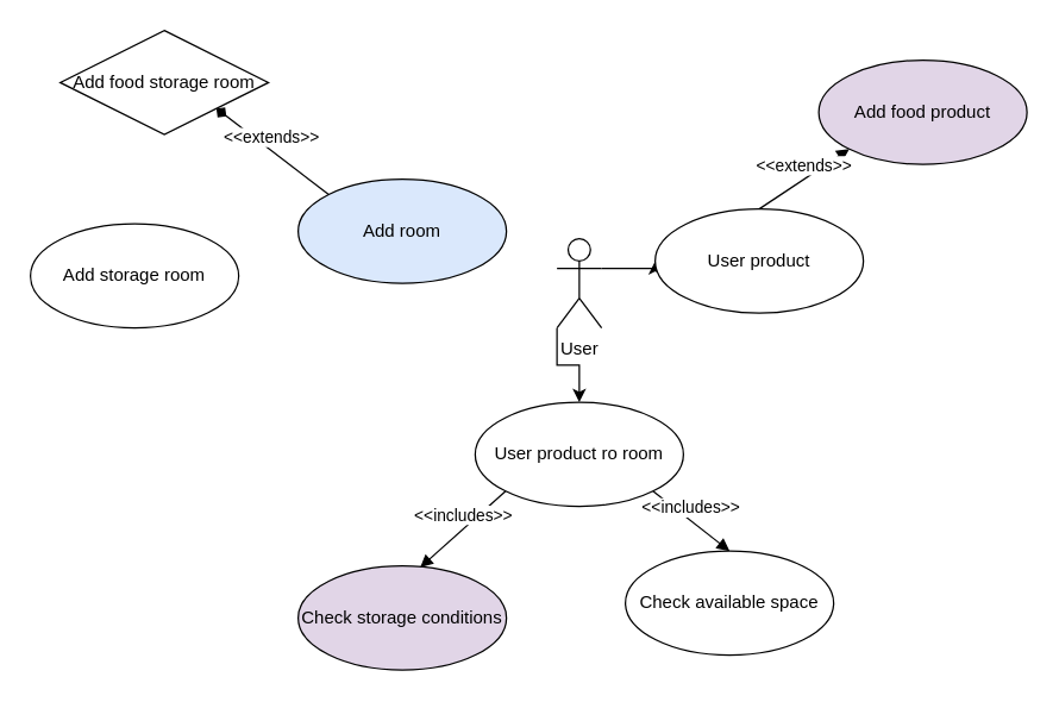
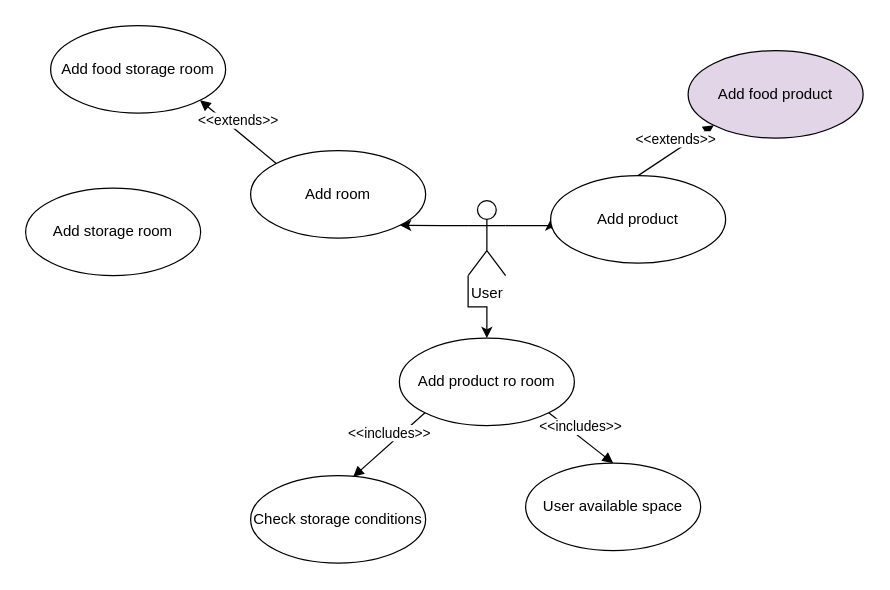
  <mxCell id="0" />
  <mxCell id="1" parent="0" />
+ <mxCell id="2" style="edgeStyle=orthogonalEdgeStyle;rounded=0;orthogonalLoop=1;jettySize=auto;html=1;exitX=0;exitY=0.333;exitDx=0;exitDy=0;exitPerimeter=0;entryX=1;entryY=1;entryDx=0;entryDy=0;" edge="1" parent="1" source="5" target="8"><mxGeometry relative="1" as="geometry" /></mxCell>
  <mxCell id="3" style="edgeStyle=orthogonalEdgeStyle;rounded=0;orthogonalLoop=1;jettySize=auto;html=1;exitX=0;exitY=1;exitDx=0;exitDy=0;exitPerimeter=0;entryX=0.5;entryY=0;entryDx=0;entryDy=0;" edge="1" parent="1" source="5" target="11"><mxGeometry relative="1" as="geometry" /></mxCell>
  <mxCell id="4" style="edgeStyle=orthogonalEdgeStyle;rounded=0;orthogonalLoop=1;jettySize=auto;html=1;exitX=1;exitY=0.333;exitDx=0;exitDy=0;exitPerimeter=0;entryX=0;entryY=0.5;entryDx=0;entryDy=0;" edge="1" parent="1" source="5" target="7"><mxGeometry relative="1" as="geometry" /></mxCell>
  <mxCell id="5" value="User" style="shape=umlActor;verticalLabelPosition=bottom;labelBackgroundColor=#ffffff;verticalAlign=top;html=1;" vertex="1" parent="1"><mxGeometry x="374" y="160" width="30" height="60" as="geometry" /></mxCell>
  <mxCell id="6" value="Add food product" style="ellipse;whiteSpace=wrap;html=1;fillColor=#e1d5e7;" vertex="1" parent="1"><mxGeometry x="550" y="40" width="140" height="70" as="geometry" /></mxCell>
- <mxCell id="7" value="User product" style="ellipse;whiteSpace=wrap;html=1;" vertex="1" parent="1"><mxGeometry x="440" y="140" width="140" height="70" as="geometry" /></mxCell>
- <mxCell id="8" value="Add room" style="ellipse;whiteSpace=wrap;html=1;fillColor=#dae8fc;" vertex="1" parent="1"><mxGeometry x="200" y="120" width="140" height="70" as="geometry" /></mxCell>
- <mxCell id="9" value="Add food storage room" style="rhombus;whiteSpace=wrap;html=1;" vertex="1" parent="1"><mxGeometry x="40" y="20" width="140" height="70" as="geometry" /></mxCell>
+ <mxCell id="7" value="Add product" style="ellipse;whiteSpace=wrap;html=1;" vertex="1" parent="1"><mxGeometry x="440" y="140" width="140" height="70" as="geometry" /></mxCell>
+ <mxCell id="8" value="Add room" style="ellipse;whiteSpace=wrap;html=1;" vertex="1" parent="1"><mxGeometry x="200" y="120" width="140" height="70" as="geometry" /></mxCell>
+ <mxCell id="9" value="Add food storage room" style="ellipse;whiteSpace=wrap;html=1;" vertex="1" parent="1"><mxGeometry x="40" y="20" width="140" height="70" as="geometry" /></mxCell>
  <mxCell id="10" value="Add storage room" style="ellipse;whiteSpace=wrap;html=1;" vertex="1" parent="1"><mxGeometry x="20" y="150" width="140" height="70" as="geometry" /></mxCell>
- <mxCell id="11" value="User product ro room" style="ellipse;whiteSpace=wrap;html=1;" vertex="1" parent="1"><mxGeometry x="319" y="270" width="140" height="70" as="geometry" /></mxCell>
- <mxCell id="12" value="Check storage conditions" style="ellipse;whiteSpace=wrap;html=1;fillColor=#e1d5e7;" vertex="1" parent="1"><mxGeometry x="200" y="380" width="140" height="70" as="geometry" /></mxCell>
- <mxCell id="13" value="Check available space" style="ellipse;whiteSpace=wrap;html=1;" vertex="1" parent="1"><mxGeometry x="420" y="370" width="140" height="70" as="geometry" /></mxCell>
+ <mxCell id="11" value="Add product ro room" style="ellipse;whiteSpace=wrap;html=1;" vertex="1" parent="1"><mxGeometry x="319" y="270" width="140" height="70" as="geometry" /></mxCell>
+ <mxCell id="12" value="Check storage conditions" style="ellipse;whiteSpace=wrap;html=1;" vertex="1" parent="1"><mxGeometry x="200" y="380" width="140" height="70" as="geometry" /></mxCell>
+ <mxCell id="13" value="User available space" style="ellipse;whiteSpace=wrap;html=1;" vertex="1" parent="1"><mxGeometry x="420" y="370" width="140" height="70" as="geometry" /></mxCell>
  <mxCell id="14" value="&amp;lt;&amp;lt;includes&amp;gt;&amp;gt;" style="html=1;verticalAlign=bottom;endArrow=block;exitX=0;exitY=1;exitDx=0;exitDy=0;entryX=0.586;entryY=0.014;entryDx=0;entryDy=0;entryPerimeter=0;" edge="1" parent="1" source="11" target="12"><mxGeometry width="80" relative="1" as="geometry"><mxPoint x="140" y="310" as="sourcePoint" /><mxPoint x="220" y="310" as="targetPoint" /></mxGeometry></mxCell>
  <mxCell id="15" value="&amp;lt;&amp;lt;includes&amp;gt;&amp;gt;" style="html=1;verticalAlign=bottom;endArrow=block;exitX=1;exitY=1;exitDx=0;exitDy=0;entryX=0.5;entryY=0;entryDx=0;entryDy=0;" edge="1" parent="1" source="11" target="13"><mxGeometry width="80" relative="1" as="geometry"><mxPoint x="349.503" y="339.749" as="sourcePoint" /><mxPoint x="292.04" y="390.98" as="targetPoint" /></mxGeometry></mxCell>
  <mxCell id="16" value="&amp;lt;&amp;lt;extends&amp;gt;&amp;gt;" style="html=1;verticalAlign=bottom;endArrow=block;exitX=0.5;exitY=0;exitDx=0;exitDy=0;entryX=0;entryY=1;entryDx=0;entryDy=0;" edge="1" parent="1" source="7" target="6"><mxGeometry width="80" relative="1" as="geometry"><mxPoint x="520" y="220" as="sourcePoint" /><mxPoint x="630" y="255" as="targetPoint" /></mxGeometry></mxCell>
- <mxCell id="17" value="&amp;lt;&amp;lt;extends&amp;gt;&amp;gt;" style="html=1;verticalAlign=bottom;endArrow=diamond;exitX=0;exitY=0;exitDx=0;exitDy=0;entryX=1;entryY=1;entryDx=0;entryDy=0;" edge="1" parent="1" source="8" target="9"><mxGeometry width="80" relative="1" as="geometry"><mxPoint x="530" y="230" as="sourcePoint" /><mxPoint x="640" y="265" as="targetPoint" /></mxGeometry></mxCell>
+ <mxCell id="17" value="&amp;lt;&amp;lt;extends&amp;gt;&amp;gt;" style="html=1;verticalAlign=bottom;endArrow=block;exitX=0;exitY=0;exitDx=0;exitDy=0;entryX=1;entryY=1;entryDx=0;entryDy=0;" edge="1" parent="1" source="8" target="9"><mxGeometry width="80" relative="1" as="geometry"><mxPoint x="530" y="230" as="sourcePoint" /><mxPoint x="640" y="265" as="targetPoint" /></mxGeometry></mxCell>
